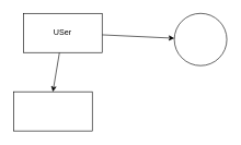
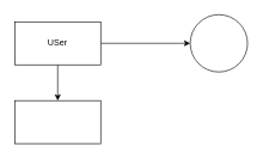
  <mxCell id="0" />
  <mxCell id="1" parent="0" />
  <mxCell id="2" style="edgeStyle=none;html=1;" edge="1" parent="1" source="4"><mxGeometry relative="1" as="geometry"><mxPoint x="80" y="140" as="targetPoint" /></mxGeometry></mxCell>
  <mxCell id="3" style="edgeStyle=none;html=1;" edge="1" parent="1" source="4" target="6"><mxGeometry relative="1" as="geometry"><mxPoint x="305" y="60" as="targetPoint" /></mxGeometry></mxCell>
- <mxCell id="4" value="USer" style="rounded=0;whiteSpace=wrap;html=1;" vertex="1" parent="1"><mxGeometry x="35" y="20" width="120" height="60" as="geometry" /></mxCell>
+ <mxCell id="4" value="USer" style="rounded=0;whiteSpace=wrap;html=1;" vertex="1" parent="1"><mxGeometry x="20" y="30" width="120" height="60" as="geometry" /></mxCell>
  <mxCell id="5" value="" style="rounded=0;whiteSpace=wrap;html=1;" vertex="1" parent="1"><mxGeometry x="20" y="140" width="120" height="60" as="geometry" /></mxCell>
  <mxCell id="6" value="" style="ellipse;whiteSpace=wrap;html=1;aspect=fixed;" vertex="1" parent="1"><mxGeometry x="265" y="20" width="80" height="80" as="geometry" /></mxCell>
